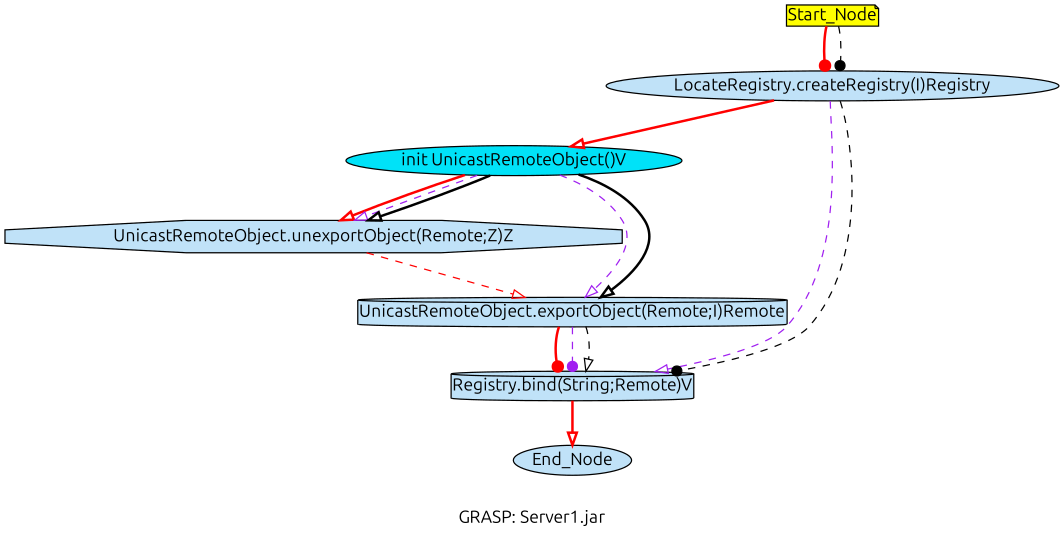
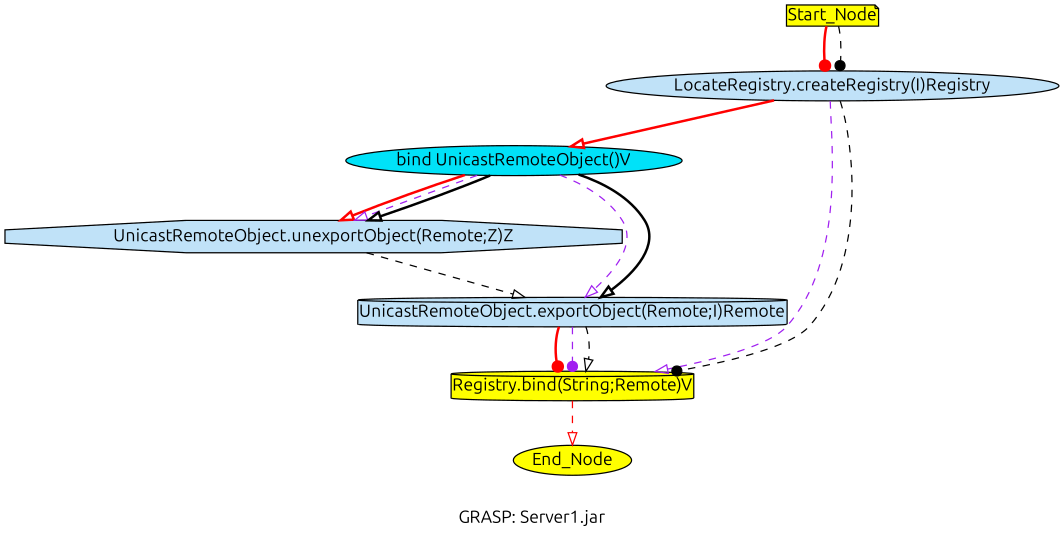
  digraph {
    fontname=Ubuntu
    label="GRASP: Server1.jar"
    node [fillcolor="#c0e2f8" fontname=Ubuntu margin=0.02 shape=ellipse style=filled]
    edge [arrowhead=onormal color=red fontname=Ubuntu style=dashed]
    Start_Node [fillcolor=yellow height=0 shape=note width=0]
    "LocateRegistry.createRegistry(I)Registry" [height=0 width=0]
-   "init UnicastRemoteObject()V" [fillcolor="#00e2f8" height=0 width=0]
-   "Registry.bind(String;Remote)V" [height=0 shape=cylinder width=0]
+   "init UnicastRemoteObject()V" [fillcolor="#00e2f8" height=0 width=0 label="bind UnicastRemoteObject()V"]
+   "Registry.bind(String;Remote)V" [fillcolor=yellow height=0 shape=cylinder width=0]
    "UnicastRemoteObject.unexportObject(Remote;Z)Z" [height=0 shape=octagon width=0]
    "UnicastRemoteObject.exportObject(Remote;I)Remote" [height=0 shape=cylinder width=0]
-   End_Node [height=0 width=0]
+   End_Node [fillcolor=yellow height=0 width=0]
    Start_Node -> "LocateRegistry.createRegistry(I)Registry" [arrowhead=dot style=bold]
    Start_Node -> "LocateRegistry.createRegistry(I)Registry" [arrowhead=dot color=black]
    "LocateRegistry.createRegistry(I)Registry" -> "init UnicastRemoteObject()V" [style=bold]
    "LocateRegistry.createRegistry(I)Registry" -> "Registry.bind(String;Remote)V" [color=purple]
    "LocateRegistry.createRegistry(I)Registry" -> "Registry.bind(String;Remote)V" [arrowhead=dot color=black]
    "init UnicastRemoteObject()V" -> "UnicastRemoteObject.unexportObject(Remote;Z)Z" [style=bold]
    "init UnicastRemoteObject()V" -> "UnicastRemoteObject.unexportObject(Remote;Z)Z" [color=purple]
    "init UnicastRemoteObject()V" -> "UnicastRemoteObject.unexportObject(Remote;Z)Z" [color=black style=bold]
    "init UnicastRemoteObject()V" -> "UnicastRemoteObject.exportObject(Remote;I)Remote" [color=purple]
    "init UnicastRemoteObject()V" -> "UnicastRemoteObject.exportObject(Remote;I)Remote" [color=black style=bold]
-   "Registry.bind(String;Remote)V" -> End_Node [style=bold]
-   "UnicastRemoteObject.unexportObject(Remote;Z)Z" -> "UnicastRemoteObject.exportObject(Remote;I)Remote"
+   "Registry.bind(String;Remote)V" -> End_Node
+   "UnicastRemoteObject.unexportObject(Remote;Z)Z" -> "UnicastRemoteObject.exportObject(Remote;I)Remote" [color=black]
    "UnicastRemoteObject.exportObject(Remote;I)Remote" -> "Registry.bind(String;Remote)V" [arrowhead=dot style=bold]
    "UnicastRemoteObject.exportObject(Remote;I)Remote" -> "Registry.bind(String;Remote)V" [arrowhead=dot color=purple]
    "UnicastRemoteObject.exportObject(Remote;I)Remote" -> "Registry.bind(String;Remote)V" [color=black]
  }
